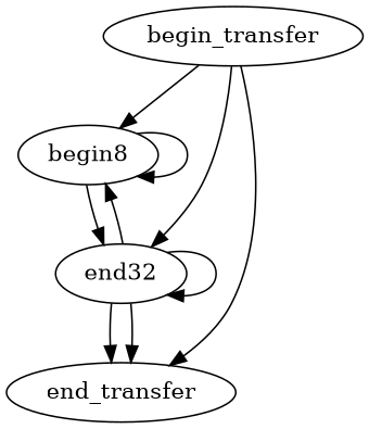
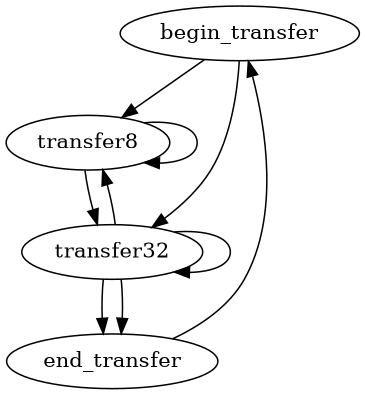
  digraph {
    n1 [label=begin_transfer]
-   transfer8 [label=begin8]
-   transfer32 [label=end32]
+   transfer8
+   transfer32
    n4 [label=end_transfer]
    n1 -> transfer8
    n1 -> transfer32
    transfer8 -> transfer8
    transfer8 -> transfer32
    transfer32 -> transfer8
    transfer32 -> transfer32
    transfer32 -> n4
    transfer32 -> n4
-   n1 -> n4
+   n4 -> n1
  }
